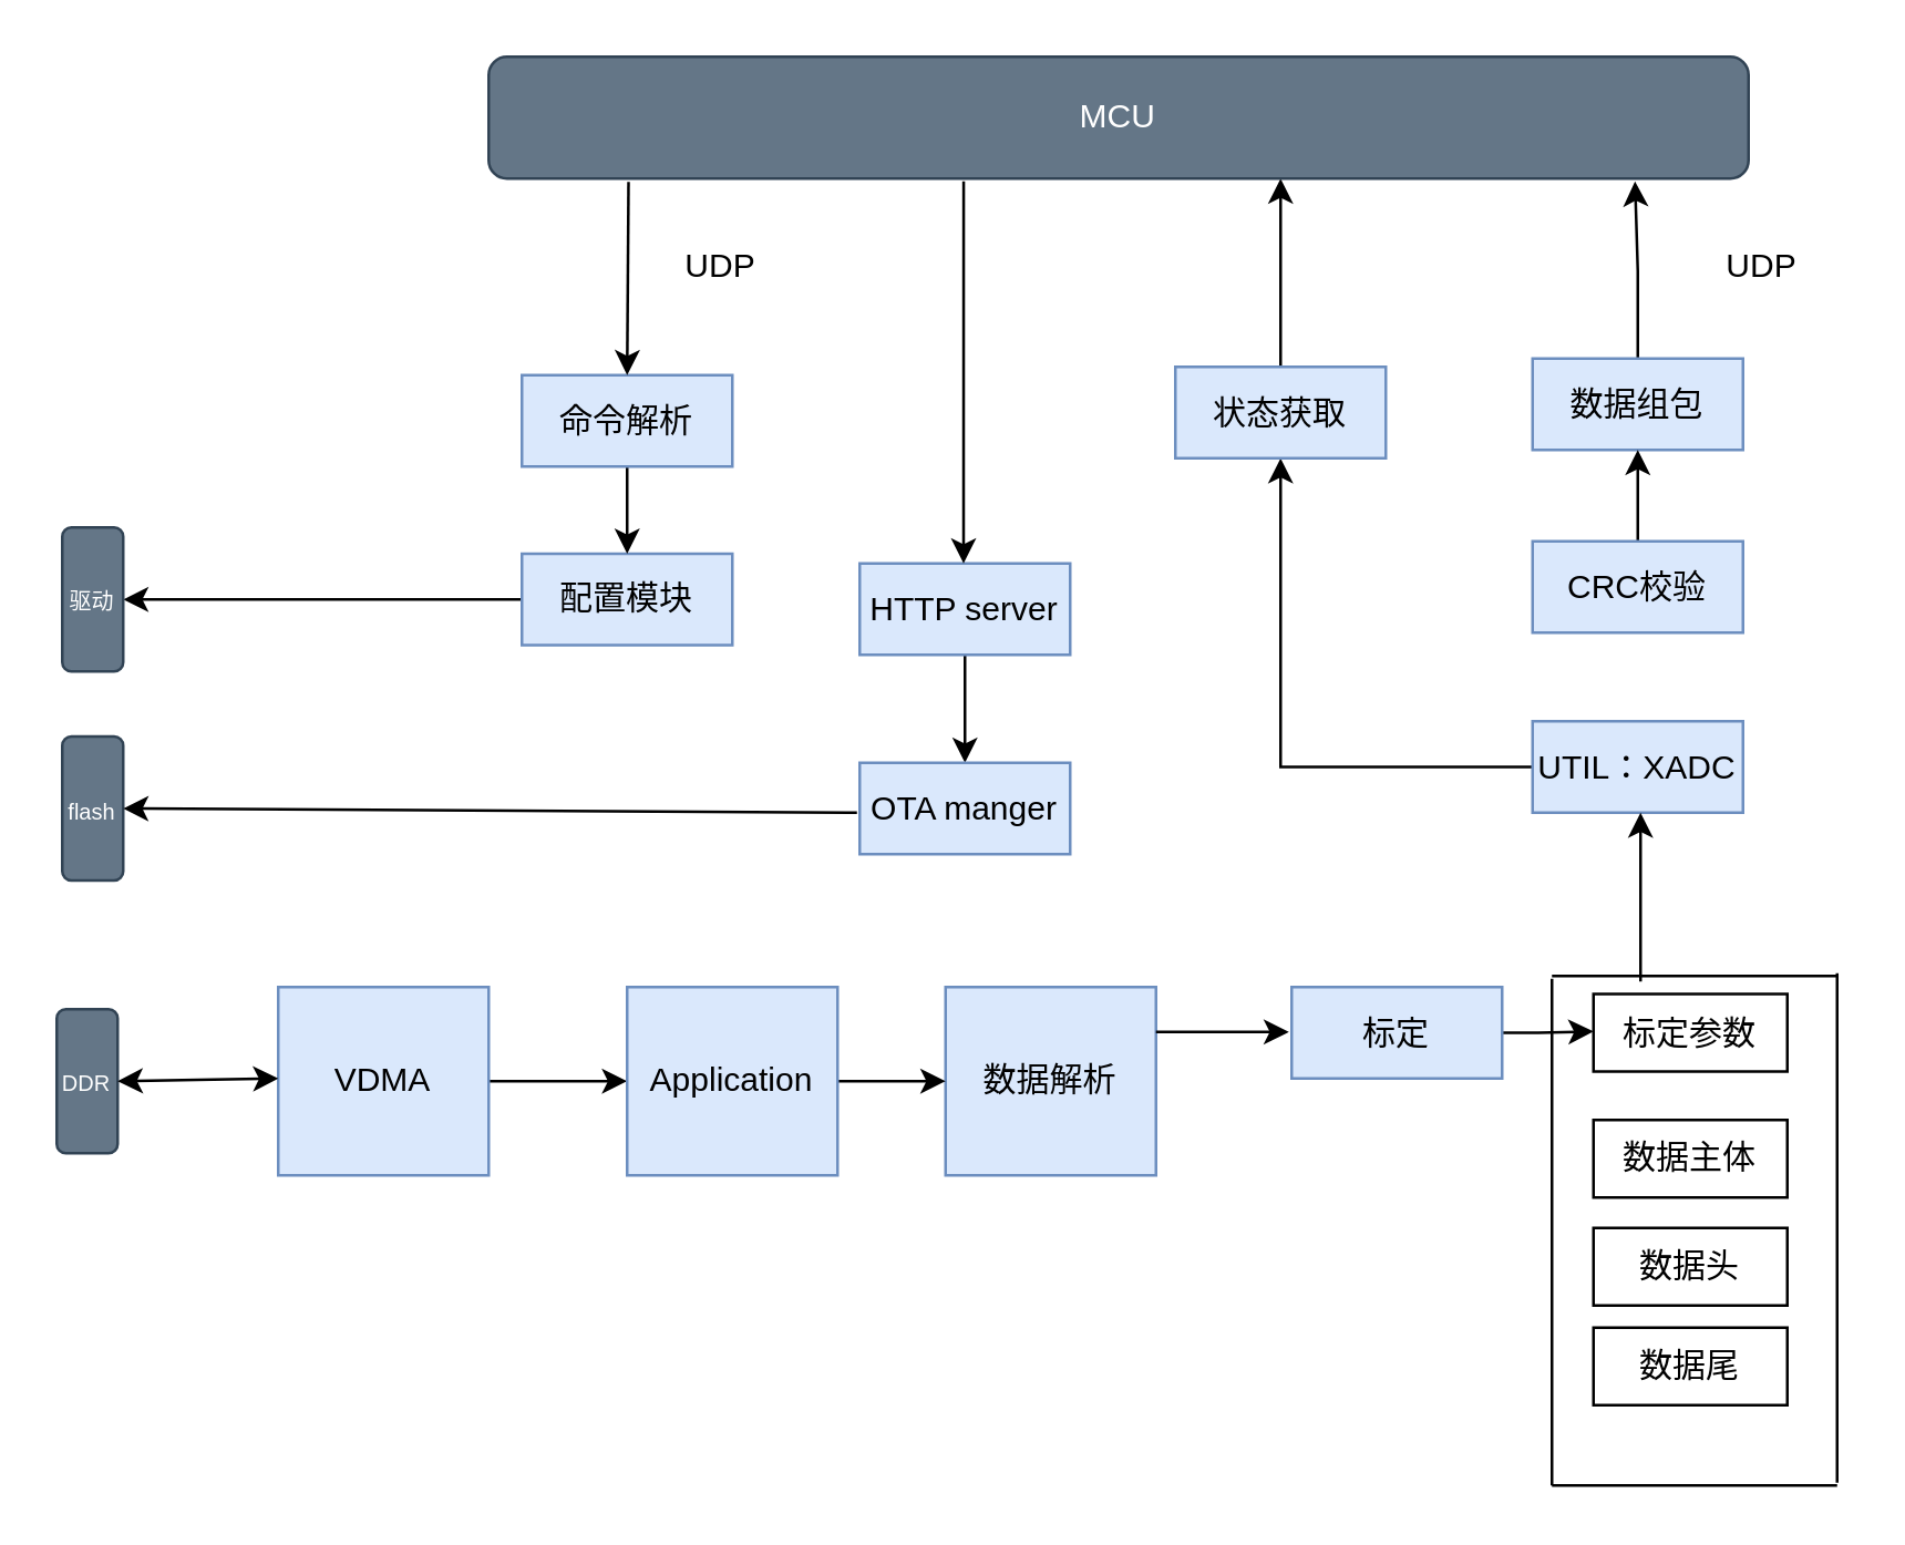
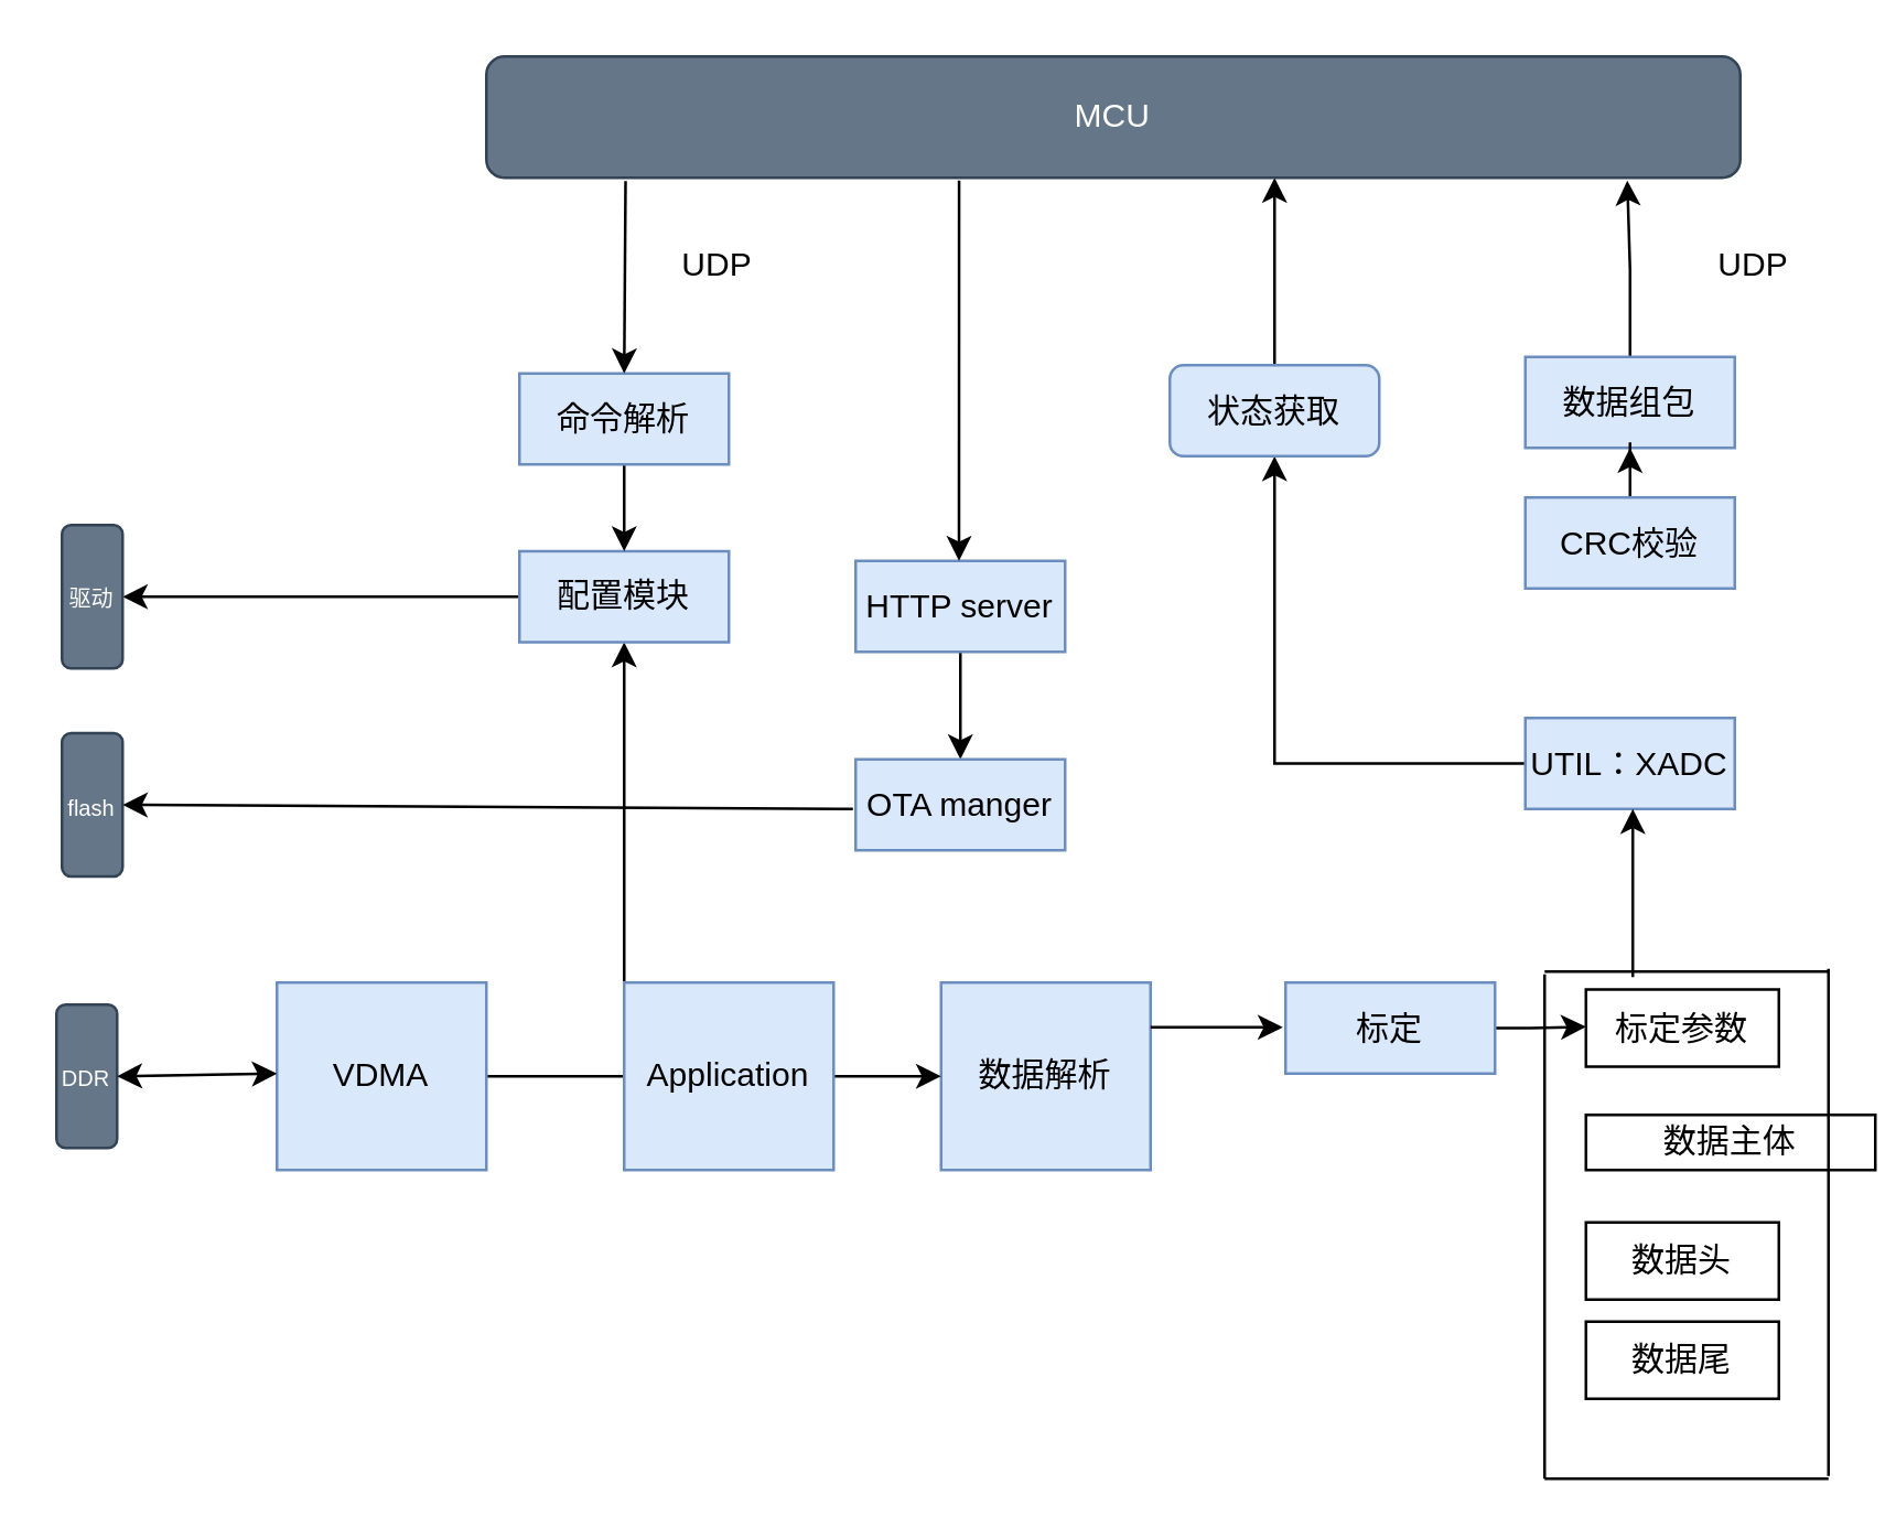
  <mxCell id="0" />
  <mxCell id="1" parent="0" />
  <mxCell id="2" value="数据解析" style="rounded=0;whiteSpace=wrap;html=1;fillColor=#dae8fc;strokeColor=#6c8ebf;" vertex="1" parent="1"><mxGeometry x="341" y="356" width="76" height="68" as="geometry" /></mxCell>
- <mxCell id="3" value="" style="edgeStyle=orthogonalEdgeStyle;rounded=0;orthogonalLoop=1;jettySize=auto;html=1;" edge="1" parent="1" source="4" target="6"><mxGeometry relative="1" as="geometry" /></mxCell>
+ <mxCell id="3" value="" style="edgeStyle=orthogonalEdgeStyle;rounded=0;orthogonalLoop=1;jettySize=auto;html=1;" edge="1" parent="1" source="4" target="10"><mxGeometry relative="1" as="geometry" /></mxCell>
  <mxCell id="4" value="VDMA" style="rounded=0;whiteSpace=wrap;html=1;fillColor=#dae8fc;strokeColor=#6c8ebf;" vertex="1" parent="1"><mxGeometry x="100" y="356" width="76" height="68" as="geometry" /></mxCell>
  <mxCell id="5" value="" style="edgeStyle=orthogonalEdgeStyle;rounded=0;orthogonalLoop=1;jettySize=auto;html=1;" edge="1" parent="1" source="6" target="2"><mxGeometry relative="1" as="geometry" /></mxCell>
  <mxCell id="6" value="Application" style="rounded=0;whiteSpace=wrap;html=1;fillColor=#dae8fc;strokeColor=#6c8ebf;" vertex="1" parent="1"><mxGeometry x="226" y="356" width="76" height="68" as="geometry" /></mxCell>
  <mxCell id="7" value="" style="edgeStyle=orthogonalEdgeStyle;rounded=0;orthogonalLoop=1;jettySize=auto;html=1;" edge="1" parent="1" source="8"><mxGeometry relative="1" as="geometry"><mxPoint x="575" y="372" as="targetPoint" /></mxGeometry></mxCell>
  <mxCell id="8" value="标定" style="rounded=0;whiteSpace=wrap;html=1;fillColor=#dae8fc;strokeColor=#6c8ebf;" vertex="1" parent="1"><mxGeometry x="466" y="356" width="76" height="33" as="geometry" /></mxCell>
  <mxCell id="9" value="" style="edgeStyle=orthogonalEdgeStyle;rounded=0;orthogonalLoop=1;jettySize=auto;html=1;" edge="1" parent="1" source="10" target="32"><mxGeometry relative="1" as="geometry" /></mxCell>
  <mxCell id="10" value="配置模块" style="rounded=0;whiteSpace=wrap;html=1;fillColor=#dae8fc;strokeColor=#6c8ebf;" vertex="1" parent="1"><mxGeometry x="188" y="199.5" width="76" height="33" as="geometry" /></mxCell>
  <mxCell id="11" value="" style="edgeStyle=orthogonalEdgeStyle;rounded=0;orthogonalLoop=1;jettySize=auto;html=1;" edge="1" parent="1" source="12" target="10"><mxGeometry relative="1" as="geometry" /></mxCell>
  <mxCell id="12" value="命令解析" style="rounded=0;whiteSpace=wrap;html=1;fillColor=#dae8fc;strokeColor=#6c8ebf;" vertex="1" parent="1"><mxGeometry x="188" y="135" width="76" height="33" as="geometry" /></mxCell>
  <mxCell id="13" value="" style="edgeStyle=orthogonalEdgeStyle;rounded=0;orthogonalLoop=1;jettySize=auto;html=1;" edge="1" parent="1" source="14" target="15"><mxGeometry relative="1" as="geometry" /></mxCell>
  <mxCell id="14" value="HTTP server" style="rounded=0;whiteSpace=wrap;html=1;fillColor=#dae8fc;strokeColor=#6c8ebf;" vertex="1" parent="1"><mxGeometry x="310" y="203" width="76" height="33" as="geometry" /></mxCell>
  <mxCell id="15" value="OTA manger" style="rounded=0;whiteSpace=wrap;html=1;fillColor=#dae8fc;strokeColor=#6c8ebf;" vertex="1" parent="1"><mxGeometry x="310" y="275" width="76" height="33" as="geometry" /></mxCell>
  <mxCell id="16" value="" style="edgeStyle=orthogonalEdgeStyle;rounded=0;orthogonalLoop=1;jettySize=auto;html=1;" edge="1" parent="1" source="17" target="21"><mxGeometry relative="1" as="geometry" /></mxCell>
  <mxCell id="17" value="UTIL：XADC" style="rounded=0;whiteSpace=wrap;html=1;fillColor=#dae8fc;strokeColor=#6c8ebf;" vertex="1" parent="1"><mxGeometry x="553" y="260" width="76" height="33" as="geometry" /></mxCell>
  <mxCell id="18" value="" style="edgeStyle=orthogonalEdgeStyle;rounded=0;orthogonalLoop=1;jettySize=auto;html=1;" edge="1" parent="1" source="19"><mxGeometry relative="1" as="geometry"><mxPoint x="590" y="65" as="targetPoint" /></mxGeometry></mxCell>
  <mxCell id="19" value="数据组包" style="rounded=0;whiteSpace=wrap;html=1;fillColor=#dae8fc;strokeColor=#6c8ebf;" vertex="1" parent="1"><mxGeometry x="553" y="129" width="76" height="33" as="geometry" /></mxCell>
  <mxCell id="20" value="" style="edgeStyle=orthogonalEdgeStyle;rounded=0;orthogonalLoop=1;jettySize=auto;html=1;" edge="1" parent="1" source="21" target="25"><mxGeometry relative="1" as="geometry"><Array as="points"><mxPoint x="462" y="67" /><mxPoint x="462" y="67" /></Array></mxGeometry></mxCell>
- <mxCell id="21" value="状态获取" style="rounded=0;whiteSpace=wrap;html=1;fillColor=#dae8fc;strokeColor=#6c8ebf;" vertex="1" parent="1"><mxGeometry x="424" y="132" width="76" height="33" as="geometry" /></mxCell>
+ <mxCell id="21" value="状态获取" style="whiteSpace=wrap;html=1;fillColor=#dae8fc;strokeColor=#6c8ebf;rounded=1;" vertex="1" parent="1"><mxGeometry x="424" y="132" width="76" height="33" as="geometry" /></mxCell>
  <mxCell id="22" value="" style="edgeStyle=orthogonalEdgeStyle;rounded=0;orthogonalLoop=1;jettySize=auto;html=1;" edge="1" parent="1" source="23" target="19"><mxGeometry relative="1" as="geometry" /></mxCell>
- <mxCell id="23" value="CRC校验" style="rounded=0;whiteSpace=wrap;html=1;fillColor=#dae8fc;strokeColor=#6c8ebf;" vertex="1" parent="1"><mxGeometry x="553" y="195" width="76" height="33" as="geometry" /></mxCell>
+ <mxCell id="23" value="CRC校验" style="rounded=0;whiteSpace=wrap;html=1;fillColor=#dae8fc;strokeColor=#6c8ebf;" vertex="1" parent="1"><mxGeometry x="553" y="180" width="76" height="33" as="geometry" /></mxCell>
  <mxCell id="24" value="" style="endArrow=classic;html=1;rounded=0;" edge="1" parent="1"><mxGeometry width="50" height="50" relative="1" as="geometry"><mxPoint x="417" y="372.21" as="sourcePoint" /><mxPoint x="465" y="372.21" as="targetPoint" /></mxGeometry></mxCell>
  <mxCell id="25" value="MCU" style="rounded=1;whiteSpace=wrap;html=1;fillColor=#647687;fontColor=#ffffff;strokeColor=#314354;" vertex="1" parent="1"><mxGeometry x="176" y="20" width="455" height="44" as="geometry" /></mxCell>
  <mxCell id="26" value="标定参数" style="rounded=0;whiteSpace=wrap;html=1;" vertex="1" parent="1"><mxGeometry x="575" y="358.5" width="70" height="28" as="geometry" /></mxCell>
- <mxCell id="27" value="数据主体" style="rounded=0;whiteSpace=wrap;html=1;" vertex="1" parent="1"><mxGeometry x="575" y="404" width="70" height="28" as="geometry" /></mxCell>
+ <mxCell id="27" value="数据主体" style="rounded=0;whiteSpace=wrap;html=1;" vertex="1" parent="1"><mxGeometry x="575" y="404" width="105" height="20" as="geometry" /></mxCell>
  <mxCell id="28" value="数据头" style="rounded=0;whiteSpace=wrap;html=1;" vertex="1" parent="1"><mxGeometry x="575" y="443" width="70" height="28" as="geometry" /></mxCell>
  <mxCell id="29" value="数据尾" style="rounded=0;whiteSpace=wrap;html=1;" vertex="1" parent="1"><mxGeometry x="575" y="479" width="70" height="28" as="geometry" /></mxCell>
  <mxCell id="30" value="&lt;font style=&quot;font-size: 8px;&quot;&gt;DDR&lt;/font&gt;" style="rounded=1;whiteSpace=wrap;html=1;fillColor=#647687;fontColor=#ffffff;strokeColor=#314354;" vertex="1" parent="1"><mxGeometry x="20" y="364" width="22" height="52" as="geometry" /></mxCell>
  <mxCell id="31" value="&lt;font style=&quot;font-size: 8px;&quot;&gt;flash&lt;/font&gt;" style="rounded=1;whiteSpace=wrap;html=1;fillColor=#647687;fontColor=#ffffff;strokeColor=#314354;" vertex="1" parent="1"><mxGeometry x="22" y="265.5" width="22" height="52" as="geometry" /></mxCell>
  <mxCell id="32" value="&lt;span style=&quot;font-size: 8px;&quot;&gt;驱动&lt;/span&gt;" style="rounded=1;whiteSpace=wrap;html=1;fillColor=#647687;fontColor=#ffffff;strokeColor=#314354;" vertex="1" parent="1"><mxGeometry x="22" y="190" width="22" height="52" as="geometry" /></mxCell>
  <mxCell id="33" value="" style="endArrow=classic;startArrow=classic;html=1;rounded=0;exitX=1;exitY=0.5;exitDx=0;exitDy=0;" edge="1" parent="1" source="30"><mxGeometry width="50" height="50" relative="1" as="geometry"><mxPoint x="44" y="387" as="sourcePoint" /><mxPoint x="100" y="389" as="targetPoint" /></mxGeometry></mxCell>
  <mxCell id="34" value="" style="endArrow=none;html=1;rounded=0;" edge="1" parent="1"><mxGeometry width="50" height="50" relative="1" as="geometry"><mxPoint x="560" y="536" as="sourcePoint" /><mxPoint x="560" y="353" as="targetPoint" /></mxGeometry></mxCell>
  <mxCell id="35" value="" style="endArrow=classic;html=1;rounded=0;entryX=0.5;entryY=0;entryDx=0;entryDy=0;exitX=0.111;exitY=1.028;exitDx=0;exitDy=0;exitPerimeter=0;" edge="1" parent="1" source="25" target="12"><mxGeometry width="50" height="50" relative="1" as="geometry"><mxPoint x="82" y="141" as="sourcePoint" /><mxPoint x="132" y="91" as="targetPoint" /></mxGeometry></mxCell>
  <mxCell id="36" value="" style="endArrow=none;html=1;rounded=0;" edge="1" parent="1"><mxGeometry width="50" height="50" relative="1" as="geometry"><mxPoint x="663" y="535" as="sourcePoint" /><mxPoint x="663" y="351" as="targetPoint" /></mxGeometry></mxCell>
  <mxCell id="37" value="" style="endArrow=none;html=1;rounded=0;" edge="1" parent="1"><mxGeometry width="50" height="50" relative="1" as="geometry"><mxPoint x="560" y="352" as="sourcePoint" /><mxPoint x="663" y="352" as="targetPoint" /></mxGeometry></mxCell>
  <mxCell id="38" value="" style="endArrow=none;html=1;rounded=0;" edge="1" parent="1"><mxGeometry width="50" height="50" relative="1" as="geometry"><mxPoint x="560" y="536" as="sourcePoint" /><mxPoint x="663" y="536" as="targetPoint" /></mxGeometry></mxCell>
  <mxCell id="39" value="" style="endArrow=classic;html=1;rounded=0;" edge="1" parent="1"><mxGeometry width="50" height="50" relative="1" as="geometry"><mxPoint x="592" y="354" as="sourcePoint" /><mxPoint x="592" y="293" as="targetPoint" /></mxGeometry></mxCell>
  <mxCell id="40" value="" style="endArrow=classic;html=1;rounded=0;entryX=0.5;entryY=0;entryDx=0;entryDy=0;exitX=0.377;exitY=1.023;exitDx=0;exitDy=0;exitPerimeter=0;" edge="1" parent="1" source="25"><mxGeometry width="50" height="50" relative="1" as="geometry"><mxPoint x="348.5" y="133" as="sourcePoint" /><mxPoint x="347.5" y="203" as="targetPoint" /><Array as="points"><mxPoint x="347.5" y="173" /></Array></mxGeometry></mxCell>
  <mxCell id="41" value="" style="endArrow=classic;html=1;rounded=0;entryX=1;entryY=0.5;entryDx=0;entryDy=0;" edge="1" parent="1" target="31"><mxGeometry width="50" height="50" relative="1" as="geometry"><mxPoint x="309" y="293" as="sourcePoint" /><mxPoint x="153" y="293" as="targetPoint" /></mxGeometry></mxCell>
  <mxCell id="42" value="UDP" style="text;html=1;strokeColor=none;fillColor=none;align=center;verticalAlign=middle;whiteSpace=wrap;rounded=0;" vertex="1" parent="1"><mxGeometry x="230" y="81" width="60" height="30" as="geometry" /></mxCell>
  <mxCell id="43" value="UDP" style="text;html=1;strokeColor=none;fillColor=none;align=center;verticalAlign=middle;whiteSpace=wrap;rounded=0;" vertex="1" parent="1"><mxGeometry x="606" y="81" width="60" height="30" as="geometry" /></mxCell>
